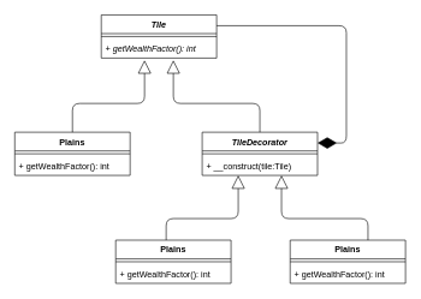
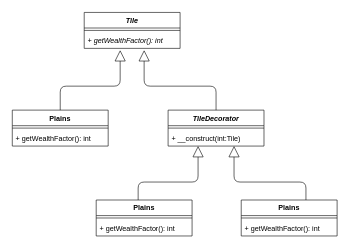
  <mxCell id="0" />
  <mxCell id="1" parent="0" />
  <mxCell id="2" value="Tile" style="swimlane;fontStyle=3;align=center;verticalAlign=top;childLayout=stackLayout;horizontal=1;startSize=26;horizontalStack=0;resizeParent=1;resizeParentMax=0;resizeLast=0;collapsible=1;marginBottom=0;" vertex="1" parent="1"><mxGeometry x="140" y="20" width="160" height="60" as="geometry" /></mxCell>
  <mxCell id="3" value="" style="line;strokeWidth=1;fillColor=none;align=left;verticalAlign=middle;spacingTop=-1;spacingLeft=3;spacingRight=3;rotatable=0;labelPosition=right;points=[];portConstraint=eastwest;" vertex="1" parent="2"><mxGeometry y="26" width="160" height="8" as="geometry" /></mxCell>
  <mxCell id="4" value="+ getWealthFactor(): int" style="text;strokeColor=none;fillColor=none;align=left;verticalAlign=top;spacingLeft=4;spacingRight=4;overflow=hidden;rotatable=0;points=[[0,0.5],[1,0.5]];portConstraint=eastwest;fontStyle=2" vertex="1" parent="2"><mxGeometry y="34" width="160" height="26" as="geometry" /></mxCell>
  <mxCell id="5" value="TileDecorator" style="swimlane;fontStyle=3;align=center;verticalAlign=top;childLayout=stackLayout;horizontal=1;startSize=26;horizontalStack=0;resizeParent=1;resizeParentMax=0;resizeLast=0;collapsible=1;marginBottom=0;" vertex="1" parent="1"><mxGeometry x="280" y="183" width="160" height="60" as="geometry" /></mxCell>
  <mxCell id="6" value="" style="line;strokeWidth=1;fillColor=none;align=left;verticalAlign=middle;spacingTop=-1;spacingLeft=3;spacingRight=3;rotatable=0;labelPosition=right;points=[];portConstraint=eastwest;" vertex="1" parent="5"><mxGeometry y="26" width="160" height="8" as="geometry" /></mxCell>
- <mxCell id="7" value="+ __construct(tile:Tile)" style="text;strokeColor=none;fillColor=none;align=left;verticalAlign=top;spacingLeft=4;spacingRight=4;overflow=hidden;rotatable=0;points=[[0,0.5],[1,0.5]];portConstraint=eastwest;fontStyle=0" vertex="1" parent="5"><mxGeometry y="34" width="160" height="26" as="geometry" /></mxCell>
+ <mxCell id="7" value="+ __construct(int:Tile)" style="text;strokeColor=none;fillColor=none;align=left;verticalAlign=top;spacingLeft=4;spacingRight=4;overflow=hidden;rotatable=0;points=[[0,0.5],[1,0.5]];portConstraint=eastwest;fontStyle=0" vertex="1" parent="5"><mxGeometry y="34" width="160" height="26" as="geometry" /></mxCell>
  <mxCell id="8" value="Plains" style="swimlane;fontStyle=1;align=center;verticalAlign=top;childLayout=stackLayout;horizontal=1;startSize=26;horizontalStack=0;resizeParent=1;resizeParentMax=0;resizeLast=0;collapsible=1;marginBottom=0;" vertex="1" parent="1"><mxGeometry x="20" y="183" width="160" height="60" as="geometry" /></mxCell>
  <mxCell id="9" value="" style="line;strokeWidth=1;fillColor=none;align=left;verticalAlign=middle;spacingTop=-1;spacingLeft=3;spacingRight=3;rotatable=0;labelPosition=right;points=[];portConstraint=eastwest;" vertex="1" parent="8"><mxGeometry y="26" width="160" height="8" as="geometry" /></mxCell>
  <mxCell id="10" value="+ getWealthFactor(): int" style="text;strokeColor=none;fillColor=none;align=left;verticalAlign=top;spacingLeft=4;spacingRight=4;overflow=hidden;rotatable=0;points=[[0,0.5],[1,0.5]];portConstraint=eastwest;fontStyle=0" vertex="1" parent="8"><mxGeometry y="34" width="160" height="26" as="geometry" /></mxCell>
  <mxCell id="11" value="" style="endArrow=block;endSize=16;endFill=0;html=1;entryX=0.375;entryY=1.115;entryDx=0;entryDy=0;entryPerimeter=0;" edge="1" parent="1" target="4"><mxGeometry x="0.004" width="160" relative="1" as="geometry"><mxPoint x="100" y="183" as="sourcePoint" /><mxPoint x="180" y="263" as="targetPoint" /><Array as="points"><mxPoint x="100" y="143" /><mxPoint x="200" y="143" /></Array><mxPoint as="offset" /></mxGeometry></mxCell>
  <mxCell id="12" value="" style="endArrow=block;endSize=16;endFill=0;html=1;entryX=0.625;entryY=1.115;entryDx=0;entryDy=0;entryPerimeter=0;exitX=0.5;exitY=0;exitDx=0;exitDy=0;" edge="1" parent="1" source="5" target="4"><mxGeometry x="0.004" width="160" relative="1" as="geometry"><mxPoint x="110" y="193" as="sourcePoint" /><mxPoint x="270" y="93" as="targetPoint" /><Array as="points"><mxPoint x="360" y="143" /><mxPoint x="240" y="143" /></Array><mxPoint as="offset" /></mxGeometry></mxCell>
- <mxCell id="13" value="" style="endArrow=diamondThin;endFill=1;endSize=24;html=1;exitX=1;exitY=0.25;exitDx=0;exitDy=0;entryX=1;entryY=0.25;entryDx=0;entryDy=0;" edge="1" parent="1" source="2" target="5"><mxGeometry width="160" relative="1" as="geometry"><mxPoint x="330" y="53" as="sourcePoint" /><mxPoint x="340" y="263" as="targetPoint" /><Array as="points"><mxPoint x="480" y="35" /><mxPoint x="480" y="198" /></Array></mxGeometry></mxCell>
  <mxCell id="14" value="Plains" style="swimlane;fontStyle=1;align=center;verticalAlign=top;childLayout=stackLayout;horizontal=1;startSize=26;horizontalStack=0;resizeParent=1;resizeParentMax=0;resizeLast=0;collapsible=1;marginBottom=0;" vertex="1" parent="1"><mxGeometry x="160" y="333" width="160" height="60" as="geometry" /></mxCell>
  <mxCell id="15" value="" style="line;strokeWidth=1;fillColor=none;align=left;verticalAlign=middle;spacingTop=-1;spacingLeft=3;spacingRight=3;rotatable=0;labelPosition=right;points=[];portConstraint=eastwest;" vertex="1" parent="14"><mxGeometry y="26" width="160" height="8" as="geometry" /></mxCell>
  <mxCell id="16" value="+ getWealthFactor(): int" style="text;strokeColor=none;fillColor=none;align=left;verticalAlign=top;spacingLeft=4;spacingRight=4;overflow=hidden;rotatable=0;points=[[0,0.5],[1,0.5]];portConstraint=eastwest;fontStyle=0" vertex="1" parent="14"><mxGeometry y="34" width="160" height="26" as="geometry" /></mxCell>
  <mxCell id="17" value="Plains" style="swimlane;fontStyle=1;align=center;verticalAlign=top;childLayout=stackLayout;horizontal=1;startSize=26;horizontalStack=0;resizeParent=1;resizeParentMax=0;resizeLast=0;collapsible=1;marginBottom=0;" vertex="1" parent="1"><mxGeometry x="402" y="333" width="160" height="60" as="geometry" /></mxCell>
  <mxCell id="18" value="" style="line;strokeWidth=1;fillColor=none;align=left;verticalAlign=middle;spacingTop=-1;spacingLeft=3;spacingRight=3;rotatable=0;labelPosition=right;points=[];portConstraint=eastwest;" vertex="1" parent="17"><mxGeometry y="26" width="160" height="8" as="geometry" /></mxCell>
  <mxCell id="19" value="+ getWealthFactor(): int" style="text;strokeColor=none;fillColor=none;align=left;verticalAlign=top;spacingLeft=4;spacingRight=4;overflow=hidden;rotatable=0;points=[[0,0.5],[1,0.5]];portConstraint=eastwest;fontStyle=0" vertex="1" parent="17"><mxGeometry y="34" width="160" height="26" as="geometry" /></mxCell>
  <mxCell id="20" value="" style="endArrow=block;endSize=16;endFill=0;html=1;entryX=0.375;entryY=1.115;entryDx=0;entryDy=0;entryPerimeter=0;" edge="1" parent="1"><mxGeometry x="0.004" width="160" relative="1" as="geometry"><mxPoint x="230" y="333" as="sourcePoint" /><mxPoint x="330" y="242.99" as="targetPoint" /><Array as="points"><mxPoint x="230" y="303" /><mxPoint x="330" y="303" /></Array><mxPoint as="offset" /></mxGeometry></mxCell>
  <mxCell id="21" value="" style="endArrow=block;endSize=16;endFill=0;html=1;entryX=0.625;entryY=1.115;entryDx=0;entryDy=0;entryPerimeter=0;" edge="1" parent="1"><mxGeometry x="0.004" width="160" relative="1" as="geometry"><mxPoint x="510" y="333" as="sourcePoint" /><mxPoint x="390" y="242.99" as="targetPoint" /><Array as="points"><mxPoint x="510" y="303" /><mxPoint x="390" y="303" /></Array><mxPoint as="offset" /></mxGeometry></mxCell>
